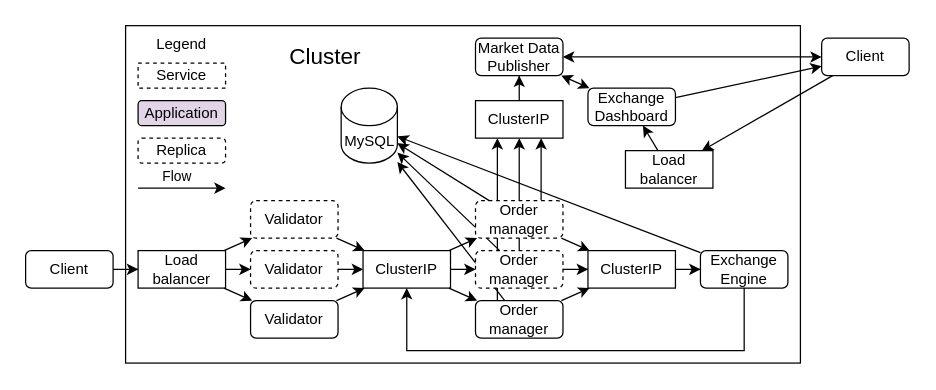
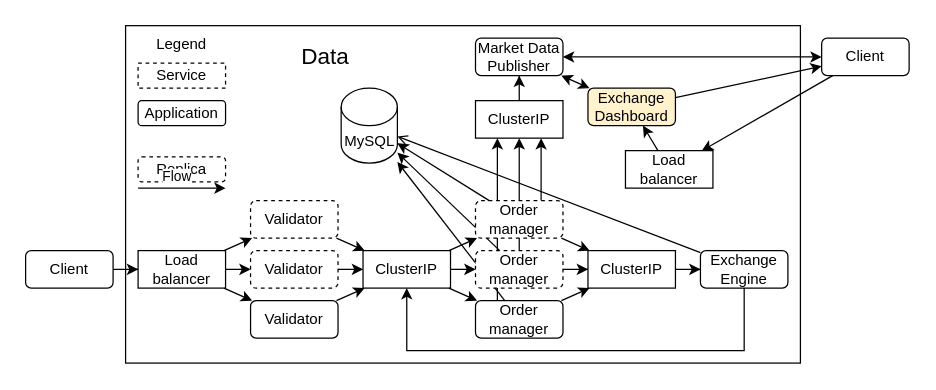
  <mxCell id="0" />
  <mxCell id="1" parent="0" />
  <mxCell id="2" value="" style="rounded=0;whiteSpace=wrap;html=1;" parent="1" vertex="1"><mxGeometry x="100" y="20" width="540" height="270" as="geometry" /></mxCell>
  <mxCell id="3" value="" style="endArrow=classic;html=1;rounded=0;" edge="1" parent="1" source="17" target="51"><mxGeometry width="50" height="50" relative="1" as="geometry"><mxPoint x="405" y="170" as="sourcePoint" /><mxPoint x="346" y="127" as="targetPoint" /></mxGeometry></mxCell>
  <mxCell id="4" value="" style="endArrow=classic;html=1;rounded=0;" edge="1" parent="1" source="20" target="51"><mxGeometry width="50" height="50" relative="1" as="geometry"><mxPoint x="409" y="210" as="sourcePoint" /><mxPoint x="327" y="134" as="targetPoint" /></mxGeometry></mxCell>
- <mxCell id="5" value="&lt;font style=&quot;font-size: 18px;&quot;&gt;Cluster&lt;/font&gt;" style="text;html=1;align=center;verticalAlign=middle;whiteSpace=wrap;rounded=0;movable=1;resizable=1;rotatable=1;deletable=1;editable=1;locked=0;connectable=1;" parent="1" vertex="1"><mxGeometry x="230" y="30" width="60" height="30" as="geometry" /></mxCell>
+ <mxCell id="5" value="&lt;font style=&quot;font-size: 18px;&quot;&gt;Data&lt;/font&gt;" style="text;html=1;align=center;verticalAlign=middle;whiteSpace=wrap;rounded=0;movable=1;resizable=1;rotatable=1;deletable=1;editable=1;locked=0;connectable=1;" parent="1" vertex="1"><mxGeometry x="230" y="30" width="60" height="30" as="geometry" /></mxCell>
  <mxCell id="6" style="edgeStyle=orthogonalEdgeStyle;rounded=0;orthogonalLoop=1;jettySize=auto;html=1;exitX=0.5;exitY=1;exitDx=0;exitDy=0;" parent="1" source="5" target="5" edge="1"><mxGeometry relative="1" as="geometry" /></mxCell>
  <mxCell id="7" value="Validator" style="rounded=1;whiteSpace=wrap;html=1;" parent="1" vertex="1"><mxGeometry x="200" y="240" width="70" height="30" as="geometry" /></mxCell>
  <mxCell id="8" value="Load balancer" style="rounded=0;whiteSpace=wrap;html=1;" parent="1" vertex="1"><mxGeometry x="110" y="200" width="70" height="30" as="geometry" /></mxCell>
  <mxCell id="9" value="Validator" style="rounded=1;whiteSpace=wrap;html=1;dashed=1;" parent="1" vertex="1"><mxGeometry x="200" y="200" width="70" height="30" as="geometry" /></mxCell>
  <mxCell id="10" value="Validator" style="rounded=1;whiteSpace=wrap;html=1;dashed=1;" parent="1" vertex="1"><mxGeometry x="200" y="160" width="70" height="30" as="geometry" /></mxCell>
  <mxCell id="11" value="" style="endArrow=classic;html=1;rounded=0;" parent="1" source="8" target="10" edge="1"><mxGeometry width="50" height="50" relative="1" as="geometry"><mxPoint x="-70" y="280" as="sourcePoint" /><mxPoint x="-20" y="230" as="targetPoint" /></mxGeometry></mxCell>
  <mxCell id="12" value="" style="endArrow=classic;html=1;rounded=0;" parent="1" source="8" target="9" edge="1"><mxGeometry width="50" height="50" relative="1" as="geometry"><mxPoint x="189" y="210" as="sourcePoint" /><mxPoint x="211" y="200" as="targetPoint" /></mxGeometry></mxCell>
  <mxCell id="13" value="" style="endArrow=classic;html=1;rounded=0;" parent="1" source="8" target="7" edge="1"><mxGeometry width="50" height="50" relative="1" as="geometry"><mxPoint x="190" y="225" as="sourcePoint" /><mxPoint x="210" y="225" as="targetPoint" /></mxGeometry></mxCell>
  <mxCell id="14" style="edgeStyle=orthogonalEdgeStyle;rounded=0;orthogonalLoop=1;jettySize=auto;html=1;exitX=1;exitY=0.5;exitDx=0;exitDy=0;" parent="1" source="17" target="29" edge="1"><mxGeometry relative="1" as="geometry" /></mxCell>
  <mxCell id="15" style="edgeStyle=orthogonalEdgeStyle;rounded=0;orthogonalLoop=1;jettySize=auto;html=1;exitX=0.5;exitY=0;exitDx=0;exitDy=0;" parent="1" source="17" target="35" edge="1"><mxGeometry relative="1" as="geometry" /></mxCell>
  <mxCell id="16" style="edgeStyle=orthogonalEdgeStyle;rounded=0;orthogonalLoop=1;jettySize=auto;html=1;exitX=0.25;exitY=0;exitDx=0;exitDy=0;entryX=0.25;entryY=1;entryDx=0;entryDy=0;" parent="1" source="20" target="35" edge="1"><mxGeometry relative="1" as="geometry" /></mxCell>
  <mxCell id="17" value="Order manager" style="rounded=1;whiteSpace=wrap;html=1;dashed=1;" parent="1" vertex="1"><mxGeometry x="380" y="200" width="70" height="30" as="geometry" /></mxCell>
  <mxCell id="18" style="edgeStyle=orthogonalEdgeStyle;rounded=0;orthogonalLoop=1;jettySize=auto;html=1;exitX=0.75;exitY=0;exitDx=0;exitDy=0;entryX=0.75;entryY=1;entryDx=0;entryDy=0;" parent="1" source="19" target="35" edge="1"><mxGeometry relative="1" as="geometry" /></mxCell>
  <mxCell id="19" value="Order manager" style="rounded=1;whiteSpace=wrap;html=1;dashed=1;" parent="1" vertex="1"><mxGeometry x="380" y="160" width="70" height="30" as="geometry" /></mxCell>
  <mxCell id="20" value="Order manager" style="rounded=1;whiteSpace=wrap;html=1;" parent="1" vertex="1"><mxGeometry x="380" y="240" width="70" height="30" as="geometry" /></mxCell>
  <mxCell id="21" value="ClusterIP" style="rounded=0;whiteSpace=wrap;html=1;" parent="1" vertex="1"><mxGeometry x="290" y="200" width="70" height="30" as="geometry" /></mxCell>
  <mxCell id="22" value="" style="endArrow=classic;html=1;rounded=0;" parent="1" source="10" target="21" edge="1"><mxGeometry width="50" height="50" relative="1" as="geometry"><mxPoint x="-50" y="240" as="sourcePoint" /><mxPoint x="0" y="190" as="targetPoint" /></mxGeometry></mxCell>
  <mxCell id="23" value="" style="endArrow=classic;html=1;rounded=0;" parent="1" source="9" target="21" edge="1"><mxGeometry width="50" height="50" relative="1" as="geometry"><mxPoint x="279" y="200" as="sourcePoint" /><mxPoint x="301" y="210" as="targetPoint" /></mxGeometry></mxCell>
  <mxCell id="24" value="" style="endArrow=classic;html=1;rounded=0;" parent="1" source="7" target="21" edge="1"><mxGeometry width="50" height="50" relative="1" as="geometry"><mxPoint x="270" y="219" as="sourcePoint" /><mxPoint x="300" y="222" as="targetPoint" /></mxGeometry></mxCell>
  <mxCell id="25" value="" style="endArrow=classic;html=1;rounded=0;" parent="1" source="21" target="20" edge="1"><mxGeometry width="50" height="50" relative="1" as="geometry"><mxPoint x="279" y="250" as="sourcePoint" /><mxPoint x="301" y="240" as="targetPoint" /></mxGeometry></mxCell>
  <mxCell id="26" value="" style="endArrow=classic;html=1;rounded=0;" parent="1" source="21" target="17" edge="1"><mxGeometry width="50" height="50" relative="1" as="geometry"><mxPoint x="369" y="240" as="sourcePoint" /><mxPoint x="391" y="250" as="targetPoint" /></mxGeometry></mxCell>
  <mxCell id="27" value="" style="endArrow=classic;html=1;rounded=0;" parent="1" source="21" target="19" edge="1"><mxGeometry width="50" height="50" relative="1" as="geometry"><mxPoint x="370" y="225" as="sourcePoint" /><mxPoint x="390" y="225" as="targetPoint" /></mxGeometry></mxCell>
  <mxCell id="28" style="edgeStyle=orthogonalEdgeStyle;rounded=0;orthogonalLoop=1;jettySize=auto;html=1;exitX=1;exitY=0.5;exitDx=0;exitDy=0;" parent="1" source="29" target="33" edge="1"><mxGeometry relative="1" as="geometry" /></mxCell>
  <mxCell id="29" value="ClusterIP" style="rounded=0;whiteSpace=wrap;html=1;" parent="1" vertex="1"><mxGeometry x="470" y="200" width="70" height="30" as="geometry" /></mxCell>
  <mxCell id="30" value="" style="endArrow=classic;html=1;rounded=0;" parent="1" source="19" target="29" edge="1"><mxGeometry width="50" height="50" relative="1" as="geometry"><mxPoint x="420" y="130" as="sourcePoint" /><mxPoint x="470" y="80" as="targetPoint" /></mxGeometry></mxCell>
  <mxCell id="31" value="" style="endArrow=classic;html=1;rounded=0;" parent="1" source="20" target="29" edge="1"><mxGeometry width="50" height="50" relative="1" as="geometry"><mxPoint x="459" y="200" as="sourcePoint" /><mxPoint x="481" y="210" as="targetPoint" /></mxGeometry></mxCell>
  <mxCell id="32" style="edgeStyle=orthogonalEdgeStyle;rounded=0;orthogonalLoop=1;jettySize=auto;html=1;exitX=0.5;exitY=1;exitDx=0;exitDy=0;" parent="1" source="33" target="21" edge="1"><mxGeometry relative="1" as="geometry"><Array as="points"><mxPoint x="595" y="280" /><mxPoint x="325" y="280" /></Array></mxGeometry></mxCell>
  <mxCell id="33" value="Exchange Engine" style="rounded=1;whiteSpace=wrap;html=1;" parent="1" vertex="1"><mxGeometry x="560" y="200" width="70" height="30" as="geometry" /></mxCell>
  <mxCell id="34" style="edgeStyle=orthogonalEdgeStyle;rounded=0;orthogonalLoop=1;jettySize=auto;html=1;exitX=0.5;exitY=0;exitDx=0;exitDy=0;" parent="1" source="35" target="36" edge="1"><mxGeometry relative="1" as="geometry" /></mxCell>
  <mxCell id="35" value="ClusterIP" style="rounded=0;whiteSpace=wrap;html=1;" parent="1" vertex="1"><mxGeometry x="380" y="80" width="70" height="30" as="geometry" /></mxCell>
  <mxCell id="36" value="Market Data Publisher" style="rounded=1;whiteSpace=wrap;html=1;" parent="1" vertex="1"><mxGeometry x="380" y="30" width="70" height="30" as="geometry" /></mxCell>
- <mxCell id="37" value="Exchange Dashboard" style="rounded=1;whiteSpace=wrap;html=1;" parent="1" vertex="1"><mxGeometry x="470" y="70" width="70" height="30" as="geometry" /></mxCell>
+ <mxCell id="37" value="Exchange Dashboard" style="rounded=1;whiteSpace=wrap;html=1;fillColor=#fff2cc;" parent="1" vertex="1"><mxGeometry x="470" y="70" width="70" height="30" as="geometry" /></mxCell>
  <mxCell id="38" style="edgeStyle=orthogonalEdgeStyle;rounded=0;orthogonalLoop=1;jettySize=auto;html=1;startArrow=classic;startFill=1;" parent="1" source="39" target="36" edge="1"><mxGeometry relative="1" as="geometry" /></mxCell>
  <mxCell id="39" value="Client" style="rounded=1;whiteSpace=wrap;html=1;" parent="1" vertex="1"><mxGeometry x="657" y="30" width="70" height="30" as="geometry" /></mxCell>
  <mxCell id="40" value="" style="endArrow=classic;html=1;rounded=0;" parent="1" source="37" target="39" edge="1"><mxGeometry width="50" height="50" relative="1" as="geometry"><mxPoint x="660" y="170" as="sourcePoint" /><mxPoint x="710" y="120" as="targetPoint" /></mxGeometry></mxCell>
  <mxCell id="41" style="edgeStyle=orthogonalEdgeStyle;rounded=0;orthogonalLoop=1;jettySize=auto;html=1;" parent="1" source="42" target="8" edge="1"><mxGeometry relative="1" as="geometry" /></mxCell>
  <mxCell id="42" value="Client" style="rounded=1;whiteSpace=wrap;html=1;" parent="1" vertex="1"><mxGeometry x="20" y="200" width="70" height="30" as="geometry" /></mxCell>
  <mxCell id="43" value="Load balancer" style="rounded=0;whiteSpace=wrap;html=1;" parent="1" vertex="1"><mxGeometry x="500" y="120" width="70" height="30" as="geometry" /></mxCell>
  <mxCell id="44" value="" style="endArrow=classic;html=1;rounded=0;" parent="1" source="39" target="43" edge="1"><mxGeometry width="50" height="50" relative="1" as="geometry"><mxPoint x="550" y="88" as="sourcePoint" /><mxPoint x="680" y="62" as="targetPoint" /></mxGeometry></mxCell>
  <mxCell id="45" value="" style="endArrow=classic;html=1;rounded=0;" parent="1" source="43" target="37" edge="1"><mxGeometry width="50" height="50" relative="1" as="geometry"><mxPoint x="714" y="62" as="sourcePoint" /><mxPoint x="575" y="130" as="targetPoint" /></mxGeometry></mxCell>
  <mxCell id="46" value="Service" style="rounded=0;whiteSpace=wrap;html=1;dashed=1;" parent="1" vertex="1"><mxGeometry x="110" y="50" width="70" height="20" as="geometry" /></mxCell>
- <mxCell id="47" value="Application" style="rounded=1;whiteSpace=wrap;html=1;fillColor=#e1d5e7;" parent="1" vertex="1"><mxGeometry x="110" y="80" width="70" height="20" as="geometry" /></mxCell>
- <mxCell id="48" value="Replica" style="rounded=1;whiteSpace=wrap;html=1;dashed=1;" parent="1" vertex="1"><mxGeometry x="110" y="110" width="70" height="20" as="geometry" /></mxCell>
+ <mxCell id="47" value="Application" style="rounded=1;whiteSpace=wrap;html=1;" parent="1" vertex="1"><mxGeometry x="110" y="80" width="70" height="20" as="geometry" /></mxCell>
+ <mxCell id="48" value="Replica" style="rounded=1;whiteSpace=wrap;html=1;dashed=1;" parent="1" vertex="1"><mxGeometry x="110" y="125" width="70" height="20" as="geometry" /></mxCell>
  <mxCell id="49" value="" style="endArrow=classic;html=1;rounded=0;" parent="1" edge="1"><mxGeometry width="50" height="50" relative="1" as="geometry"><mxPoint x="110" y="150" as="sourcePoint" /><mxPoint x="180" y="150" as="targetPoint" /></mxGeometry></mxCell>
  <mxCell id="50" value="Flow" style="edgeLabel;html=1;align=center;verticalAlign=middle;resizable=0;points=[];" parent="49" vertex="1" connectable="0"><mxGeometry x="0.143" y="-2" relative="1" as="geometry"><mxPoint x="-10" y="-12" as="offset" /></mxGeometry></mxCell>
  <mxCell id="51" value="MySQL" style="shape=cylinder3;whiteSpace=wrap;html=1;boundedLbl=1;backgroundOutline=1;size=15;" vertex="1" parent="1"><mxGeometry x="272.5" y="70" width="45" height="60" as="geometry" /></mxCell>
  <mxCell id="52" value="" style="endArrow=classic;html=1;rounded=0;" edge="1" parent="1" source="19" target="51"><mxGeometry width="50" height="50" relative="1" as="geometry"><mxPoint x="350" y="240" as="sourcePoint" /><mxPoint x="400" y="190" as="targetPoint" /></mxGeometry></mxCell>
- <mxCell id="53" value="" style="endArrow=classic;html=1;rounded=0;" edge="1" parent="1" source="33" target="51"><mxGeometry width="50" height="50" relative="1" as="geometry"><mxPoint x="405" y="170" as="sourcePoint" /><mxPoint x="346" y="127" as="targetPoint" /></mxGeometry></mxCell>
+ <mxCell id="53" value="" style="endArrow=open;html=1;rounded=0;" edge="1" parent="1" source="33" target="51"><mxGeometry width="50" height="50" relative="1" as="geometry"><mxPoint x="405" y="170" as="sourcePoint" /><mxPoint x="346" y="127" as="targetPoint" /></mxGeometry></mxCell>
  <mxCell id="54" value="" style="endArrow=classic;html=1;rounded=0;startArrow=classic;startFill=1;" edge="1" parent="1" source="36" target="37"><mxGeometry width="50" height="50" relative="1" as="geometry"><mxPoint x="570" y="211" as="sourcePoint" /><mxPoint x="346" y="119" as="targetPoint" /></mxGeometry></mxCell>
  <mxCell id="55" value="Legend" style="text;html=1;align=center;verticalAlign=middle;whiteSpace=wrap;rounded=0;" vertex="1" parent="1"><mxGeometry x="115" y="20" width="60" height="30" as="geometry" /></mxCell>
